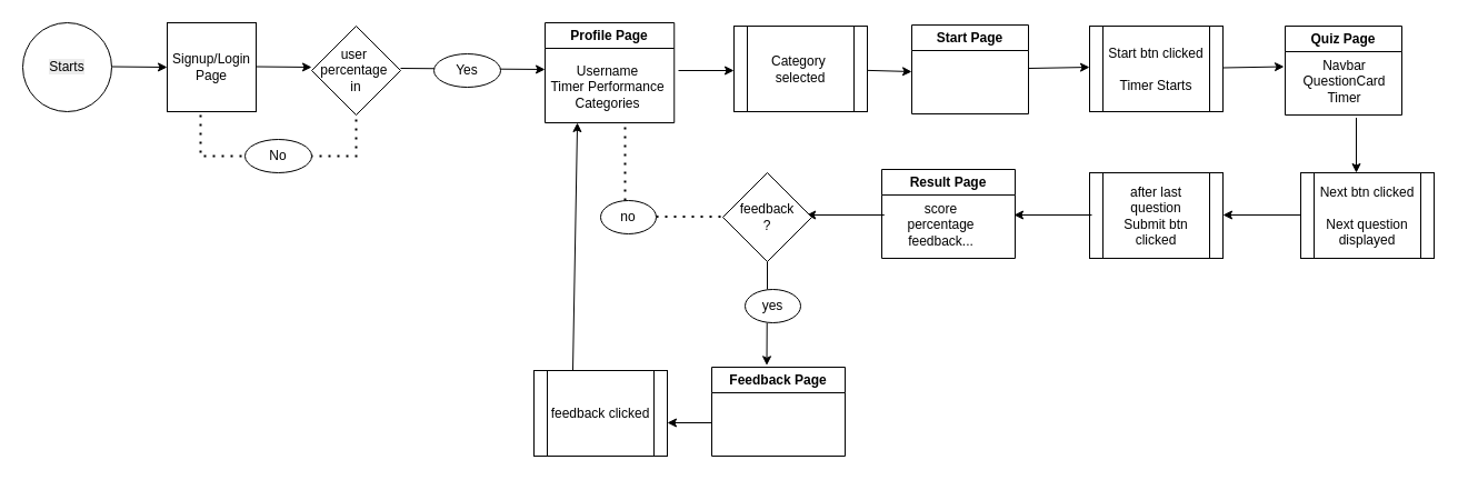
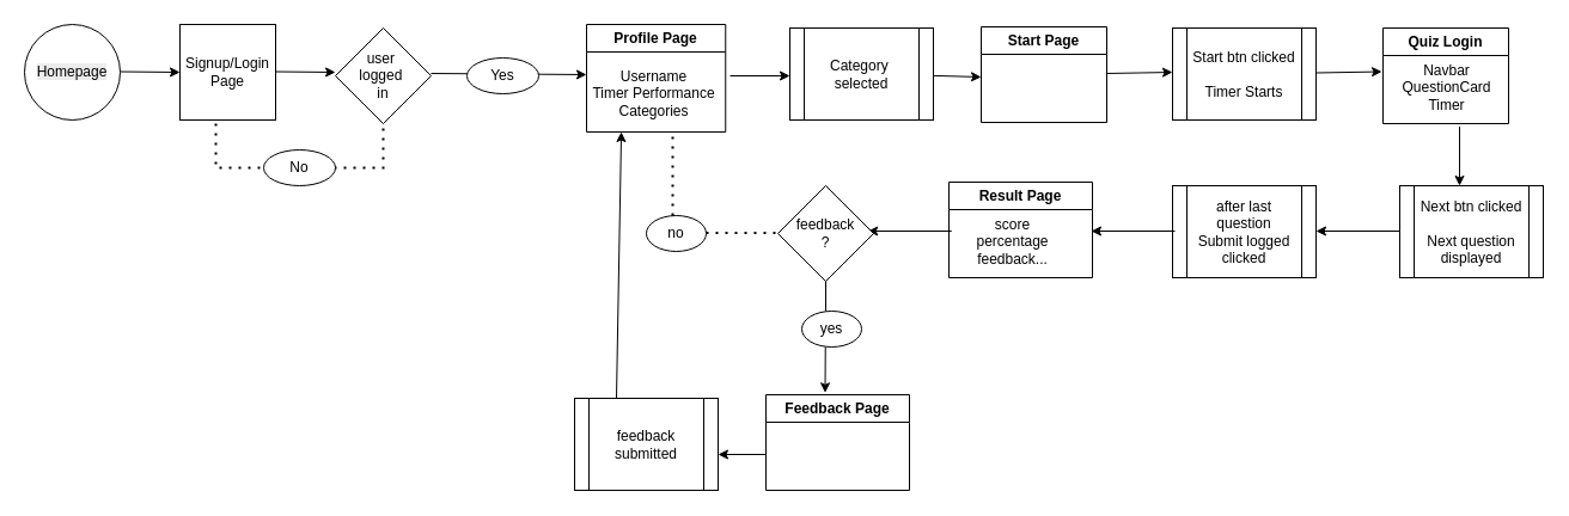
  <mxCell id="0" />
  <mxCell id="1" parent="0" />
  <mxCell id="2" value="" style="endArrow=classic;html=1;rounded=0;" parent="1" edge="1"><mxGeometry width="50" height="50" relative="1" as="geometry"><mxPoint x="100" y="59.5" as="sourcePoint" /><mxPoint x="150" y="60" as="targetPoint" /></mxGeometry></mxCell>
  <mxCell id="3" value="Signup/Login&lt;div&gt;Page&lt;/div&gt;" style="whiteSpace=wrap;html=1;aspect=fixed;" parent="1" vertex="1"><mxGeometry x="150" y="20" width="80" height="80" as="geometry" /></mxCell>
  <mxCell id="4" value="Profile Page" style="swimlane;whiteSpace=wrap;html=1;" parent="1" vertex="1"><mxGeometry x="490" y="20" width="116.25" height="90" as="geometry" /></mxCell>
  <mxCell id="5" value="&lt;div&gt;Username&lt;/div&gt;&lt;div&gt;Timer Performance&lt;/div&gt;&lt;div&gt;Categories&lt;/div&gt;" style="text;html=1;align=center;verticalAlign=middle;resizable=0;points=[];autosize=1;strokeColor=none;fillColor=none;" parent="4" vertex="1"><mxGeometry x="-3.75" y="28" width="120" height="60" as="geometry" /></mxCell>
- <mxCell id="6" value="&lt;div&gt;&lt;br&gt;&lt;/div&gt;&lt;span style=&quot;color: rgb(0, 0, 0); font-family: Helvetica; font-size: 12px; font-style: normal; font-variant-ligatures: normal; font-variant-caps: normal; font-weight: 400; letter-spacing: normal; orphans: 2; text-align: center; text-indent: 0px; text-transform: none; widows: 2; word-spacing: 0px; -webkit-text-stroke-width: 0px; white-space: normal; background-color: rgb(236, 236, 236); text-decoration-thickness: initial; text-decoration-style: initial; text-decoration-color: initial; float: none; display: inline !important;&quot;&gt;Starts&lt;/span&gt;&lt;div&gt;&lt;br&gt;&lt;/div&gt;" style="ellipse;whiteSpace=wrap;html=1;aspect=fixed;" parent="1" vertex="1"><mxGeometry x="20" y="20" width="80" height="80" as="geometry" /></mxCell>
+ <mxCell id="6" value="&lt;div&gt;&lt;br&gt;&lt;/div&gt;&lt;span style=&quot;color: rgb(0, 0, 0); font-family: Helvetica; font-size: 12px; font-style: normal; font-variant-ligatures: normal; font-variant-caps: normal; font-weight: 400; letter-spacing: normal; orphans: 2; text-align: center; text-indent: 0px; text-transform: none; widows: 2; word-spacing: 0px; -webkit-text-stroke-width: 0px; white-space: normal; background-color: rgb(236, 236, 236); text-decoration-thickness: initial; text-decoration-style: initial; text-decoration-color: initial; float: none; display: inline !important;&quot;&gt;Homepage&lt;/span&gt;&lt;div&gt;&lt;br&gt;&lt;/div&gt;" style="ellipse;whiteSpace=wrap;html=1;aspect=fixed;" parent="1" vertex="1"><mxGeometry x="20" y="20" width="80" height="80" as="geometry" /></mxCell>
  <mxCell id="7" value="" style="endArrow=classic;html=1;rounded=0;" parent="1" edge="1"><mxGeometry width="50" height="50" relative="1" as="geometry"><mxPoint x="230" y="59.5" as="sourcePoint" /><mxPoint x="280" y="60" as="targetPoint" /></mxGeometry></mxCell>
- <mxCell id="8" value="user&amp;nbsp;&lt;div&gt;percentage&amp;nbsp;&lt;div&gt;in&lt;/div&gt;&lt;/div&gt;" style="rhombus;whiteSpace=wrap;html=1;" parent="1" vertex="1"><mxGeometry x="280" y="23" width="80" height="80" as="geometry" /></mxCell>
+ <mxCell id="8" value="user&amp;nbsp;&lt;div&gt;logged&amp;nbsp;&lt;div&gt;in&lt;/div&gt;&lt;/div&gt;" style="rhombus;whiteSpace=wrap;html=1;" parent="1" vertex="1"><mxGeometry x="280" y="23" width="80" height="80" as="geometry" /></mxCell>
  <mxCell id="9" value="" style="endArrow=classic;html=1;rounded=0;" parent="1" edge="1"><mxGeometry width="50" height="50" relative="1" as="geometry"><mxPoint x="360" y="61" as="sourcePoint" /><mxPoint x="490" y="62" as="targetPoint" /></mxGeometry></mxCell>
  <mxCell id="10" value="" style="endArrow=none;dashed=1;html=1;dashPattern=1 3;strokeWidth=2;rounded=0;" parent="1" edge="1"><mxGeometry width="50" height="50" relative="1" as="geometry"><mxPoint x="180" y="103" as="sourcePoint" /><mxPoint x="320" y="103" as="targetPoint" /><Array as="points"><mxPoint x="180" y="140" /><mxPoint x="320" y="140" /></Array></mxGeometry></mxCell>
  <mxCell id="11" value="No" style="ellipse;whiteSpace=wrap;html=1;" parent="1" vertex="1"><mxGeometry x="220" y="125" width="60" height="30" as="geometry" /></mxCell>
  <mxCell id="12" value="Yes" style="ellipse;whiteSpace=wrap;html=1;" parent="1" vertex="1"><mxGeometry x="390" y="48" width="60" height="30" as="geometry" /></mxCell>
  <mxCell id="13" value="" style="endArrow=classic;html=1;rounded=0;" parent="1" edge="1"><mxGeometry width="50" height="50" relative="1" as="geometry"><mxPoint x="610" y="63" as="sourcePoint" /><mxPoint x="660" y="63" as="targetPoint" /></mxGeometry></mxCell>
  <mxCell id="14" value="Start Page" style="swimlane;whiteSpace=wrap;html=1;" parent="1" vertex="1"><mxGeometry x="820" y="22" width="105" height="80" as="geometry" /></mxCell>
  <mxCell id="15" value="" style="endArrow=classic;html=1;rounded=0;" parent="1" edge="1"><mxGeometry width="50" height="50" relative="1" as="geometry"><mxPoint x="767" y="62.5" as="sourcePoint" /><mxPoint x="820" y="64" as="targetPoint" /></mxGeometry></mxCell>
  <mxCell id="16" value="Category&amp;nbsp;&lt;div&gt;selected&lt;/div&gt;" style="shape=process;whiteSpace=wrap;html=1;backgroundOutline=1;" parent="1" vertex="1"><mxGeometry x="660" y="23" width="120" height="77" as="geometry" /></mxCell>
- <mxCell id="17" value="Quiz Page" style="swimlane;whiteSpace=wrap;html=1;" parent="1" vertex="1"><mxGeometry x="1156" y="23" width="105" height="80" as="geometry" /></mxCell>
+ <mxCell id="17" value="Quiz Login" style="swimlane;whiteSpace=wrap;html=1;" parent="1" vertex="1"><mxGeometry x="1156" y="23" width="105" height="80" as="geometry" /></mxCell>
  <mxCell id="18" value="Navbar&lt;div&gt;QuestionCard&lt;/div&gt;&lt;div&gt;Timer&lt;/div&gt;" style="text;html=1;align=center;verticalAlign=middle;resizable=0;points=[];autosize=1;strokeColor=none;fillColor=none;" parent="17" vertex="1"><mxGeometry x="2.5" y="20" width="100" height="60" as="geometry" /></mxCell>
  <mxCell id="19" value="" style="endArrow=classic;html=1;rounded=0;exitX=1;exitY=0.5;exitDx=0;exitDy=0;" parent="1" edge="1"><mxGeometry width="50" height="50" relative="1" as="geometry"><mxPoint x="925" y="61" as="sourcePoint" /><mxPoint x="980" y="60" as="targetPoint" /></mxGeometry></mxCell>
  <mxCell id="20" value="Start btn clicked&lt;div&gt;&lt;br&gt;&lt;/div&gt;&lt;div&gt;Timer Starts&lt;/div&gt;" style="shape=process;whiteSpace=wrap;html=1;backgroundOutline=1;" vertex="1" parent="1"><mxGeometry x="980" y="23" width="120" height="77" as="geometry" /></mxCell>
  <mxCell id="21" value="" style="endArrow=classic;html=1;rounded=0;exitX=1;exitY=0.5;exitDx=0;exitDy=0;" edge="1" parent="1"><mxGeometry width="50" height="50" relative="1" as="geometry"><mxPoint x="1100" y="60.5" as="sourcePoint" /><mxPoint x="1155" y="59.5" as="targetPoint" /></mxGeometry></mxCell>
  <mxCell id="22" value="" style="endArrow=classic;html=1;rounded=0;exitX=1;exitY=0.5;exitDx=0;exitDy=0;" edge="1" parent="1"><mxGeometry width="50" height="50" relative="1" as="geometry"><mxPoint x="1220" y="105.5" as="sourcePoint" /><mxPoint x="1220" y="155" as="targetPoint" /></mxGeometry></mxCell>
  <mxCell id="23" value="Next btn clicked&lt;div&gt;&lt;br&gt;&lt;/div&gt;&lt;div&gt;Next question displayed&lt;/div&gt;" style="shape=process;whiteSpace=wrap;html=1;backgroundOutline=1;" vertex="1" parent="1"><mxGeometry x="1170" y="155" width="120" height="77" as="geometry" /></mxCell>
- <mxCell id="24" value="&lt;div&gt;after last question&lt;/div&gt;Submit btn clicked" style="shape=process;whiteSpace=wrap;html=1;backgroundOutline=1;" vertex="1" parent="1"><mxGeometry x="980" y="155" width="120" height="77" as="geometry" /></mxCell>
+ <mxCell id="24" value="&lt;div&gt;after last question&lt;/div&gt;Submit logged clicked" style="shape=process;whiteSpace=wrap;html=1;backgroundOutline=1;" vertex="1" parent="1"><mxGeometry x="980" y="155" width="120" height="77" as="geometry" /></mxCell>
  <mxCell id="25" value="Result Page" style="swimlane;whiteSpace=wrap;html=1;" vertex="1" parent="1"><mxGeometry x="793" y="152" width="120" height="80" as="geometry" /></mxCell>
  <mxCell id="26" value="score&lt;div&gt;percentage&lt;/div&gt;&lt;div&gt;feedback...&lt;/div&gt;" style="text;html=1;align=center;verticalAlign=middle;resizable=0;points=[];autosize=1;strokeColor=none;fillColor=none;" vertex="1" parent="25"><mxGeometry x="12.5" y="20" width="80" height="60" as="geometry" /></mxCell>
  <mxCell id="27" value="" style="endArrow=classic;html=1;rounded=0;" edge="1" parent="1"><mxGeometry width="50" height="50" relative="1" as="geometry"><mxPoint x="1170" y="193" as="sourcePoint" /><mxPoint x="1100" y="193" as="targetPoint" /></mxGeometry></mxCell>
  <mxCell id="28" value="" style="endArrow=classic;html=1;rounded=0;" edge="1" parent="1"><mxGeometry width="50" height="50" relative="1" as="geometry"><mxPoint x="982" y="193" as="sourcePoint" /><mxPoint x="912" y="193" as="targetPoint" /></mxGeometry></mxCell>
  <mxCell id="29" value="" style="endArrow=classic;html=1;rounded=0;" edge="1" parent="1"><mxGeometry width="50" height="50" relative="1" as="geometry"><mxPoint x="795.25" y="193" as="sourcePoint" /><mxPoint x="725.25" y="193" as="targetPoint" /></mxGeometry></mxCell>
  <mxCell id="30" value="feedback&lt;div&gt;?&lt;/div&gt;" style="rhombus;whiteSpace=wrap;html=1;" vertex="1" parent="1"><mxGeometry x="650" y="155" width="80" height="80" as="geometry" /></mxCell>
  <mxCell id="31" value="" style="endArrow=classic;html=1;rounded=0;" edge="1" parent="1"><mxGeometry width="50" height="50" relative="1" as="geometry"><mxPoint x="689.721" y="290.005" as="sourcePoint" /><mxPoint x="689.5" y="328.31" as="targetPoint" /></mxGeometry></mxCell>
  <mxCell id="32" value="yes" style="ellipse;whiteSpace=wrap;html=1;" vertex="1" parent="1"><mxGeometry x="670" y="260" width="50" height="30" as="geometry" /></mxCell>
  <mxCell id="33" value="Feedback Page" style="swimlane;whiteSpace=wrap;html=1;" vertex="1" parent="1"><mxGeometry x="640" y="330" width="120" height="80" as="geometry" /></mxCell>
  <mxCell id="34" value="" style="endArrow=classic;html=1;rounded=0;" edge="1" parent="33"><mxGeometry width="50" height="50" relative="1" as="geometry"><mxPoint y="50" as="sourcePoint" /><mxPoint x="-40" y="50" as="targetPoint" /></mxGeometry></mxCell>
  <mxCell id="35" value="" style="endArrow=none;html=1;rounded=0;" edge="1" parent="1"><mxGeometry width="50" height="50" relative="1" as="geometry"><mxPoint x="690" y="260" as="sourcePoint" /><mxPoint x="690" y="235" as="targetPoint" /></mxGeometry></mxCell>
  <mxCell id="36" value="" style="endArrow=none;dashed=1;html=1;dashPattern=1 3;strokeWidth=2;rounded=0;" edge="1" parent="1"><mxGeometry width="50" height="50" relative="1" as="geometry"><mxPoint x="590" y="194.5" as="sourcePoint" /><mxPoint x="650" y="194.5" as="targetPoint" /></mxGeometry></mxCell>
  <mxCell id="37" value="no" style="ellipse;whiteSpace=wrap;html=1;" vertex="1" parent="1"><mxGeometry x="540" y="180" width="50" height="30" as="geometry" /></mxCell>
  <mxCell id="38" value="" style="endArrow=none;dashed=1;html=1;dashPattern=1 3;strokeWidth=2;rounded=0;" edge="1" parent="1"><mxGeometry width="50" height="50" relative="1" as="geometry"><mxPoint x="562" y="180" as="sourcePoint" /><mxPoint x="562" y="110" as="targetPoint" /></mxGeometry></mxCell>
- <mxCell id="39" value="feedback clicked" style="shape=process;whiteSpace=wrap;html=1;backgroundOutline=1;" vertex="1" parent="1"><mxGeometry x="480" y="333" width="120" height="77" as="geometry" /></mxCell>
+ <mxCell id="39" value="feedback submitted" style="shape=process;whiteSpace=wrap;html=1;backgroundOutline=1;" vertex="1" parent="1"><mxGeometry x="480" y="333" width="120" height="77" as="geometry" /></mxCell>
  <mxCell id="40" value="" style="endArrow=classic;html=1;rounded=0;entryX=0.25;entryY=1;entryDx=0;entryDy=0;" edge="1" parent="1" target="4"><mxGeometry width="50" height="50" relative="1" as="geometry"><mxPoint x="515" y="333" as="sourcePoint" /><mxPoint x="565" y="283" as="targetPoint" /></mxGeometry></mxCell>
